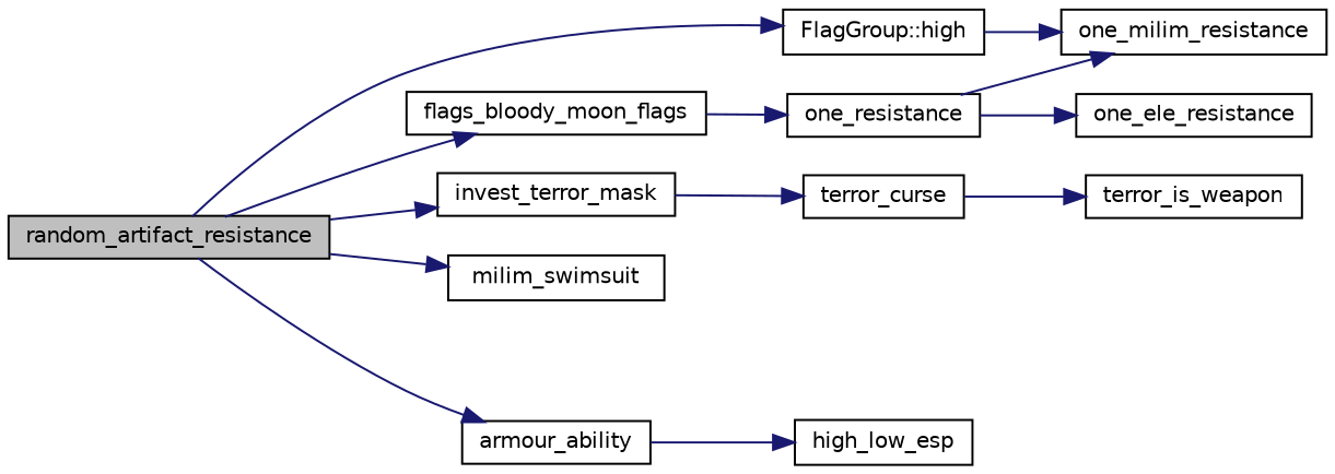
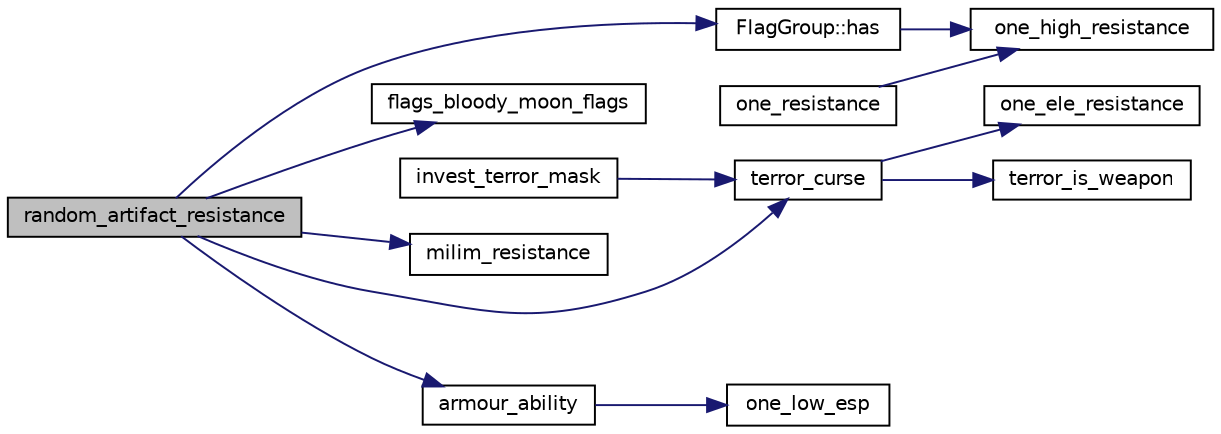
  digraph {
    rankdir=LR
    node [color=black fillcolor=white fontname=Helvetica fontsize=10 shape=record style=filled]
    edge [color=midnightblue fontname=Helvetica fontsize=10 labelfontname=Helvetica labelfontsize=10 style=solid]
    n1 [fillcolor=grey75 fontcolor=black height=0.2 label=random_artifact_resistance width=0.4]
    n2 [height=0.2 label=flags_bloody_moon_flags width=0.4]
-   n3 [height=0.2 label="FlagGroup::high" width=0.4]
+   n3 [height=0.2 label="FlagGroup::has" width=0.4]
    n4 [height=0.2 label=invest_terror_mask width=0.4]
-   n5 [height=0.2 label=milim_swimsuit width=0.4]
+   n5 [height=0.2 label=milim_resistance width=0.4]
    n6 [height=0.2 label=armour_ability width=0.4]
    n7 [height=0.2 label=one_resistance width=0.4]
-   n8 [height=0.2 label=one_milim_resistance width=0.4]
+   n8 [height=0.2 label=one_high_resistance width=0.4]
    n9 [height=0.2 label=terror_curse width=0.4]
-   n10 [height=0.2 label=high_low_esp width=0.4]
+   n10 [height=0.2 label=one_low_esp width=0.4]
    n11 [height=0.2 label=one_ele_resistance width=0.4]
    n12 [height=0.2 label=terror_is_weapon width=0.4]
    n1 -> n2
    n1 -> n3
-   n1 -> n4
+   n1 -> n9
    n1 -> n5
    n1 -> n6
-   n2 -> n7
    n3 -> n8
    n4 -> n9
    n6 -> n10
    n7 -> n8
-   n7 -> n11
+   n9 -> n11
    n9 -> n12
  }
